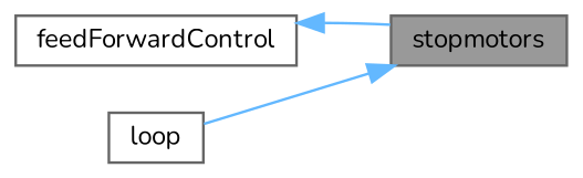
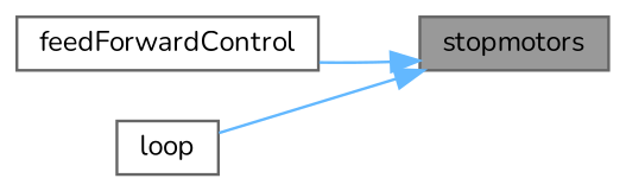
  digraph {
    fontname=Nunito
    rankdir=RL
    node [color=grey40 fillcolor=white fontname=Nunito fontsize=10 shape=box style=filled]
    edge [color=steelblue1 dir=back fontname=Nunito fontsize=10 labelfontname=Helvetica labelfontsize=10 style=solid]
    n1 [color=gray40 fillcolor=grey60 fontcolor=black height=0.2 label=stopmotors width=0.4]
    n2 [height=0.2 label=feedForwardControl width=0.4]
    n3 [height=0.2 label=loop width=0.4]
-   n2 -> n1
+   n1 -> n2
    n1 -> n3
  }
